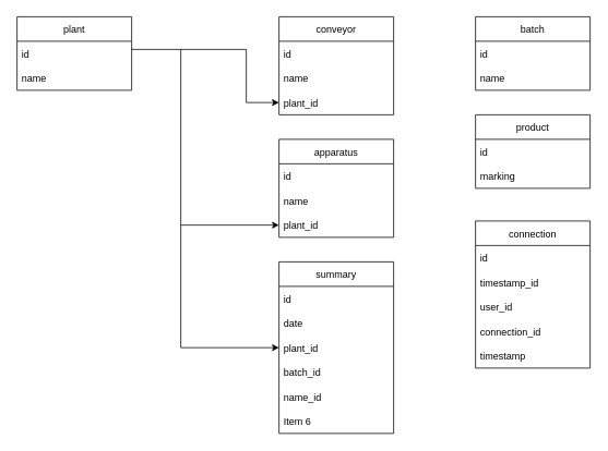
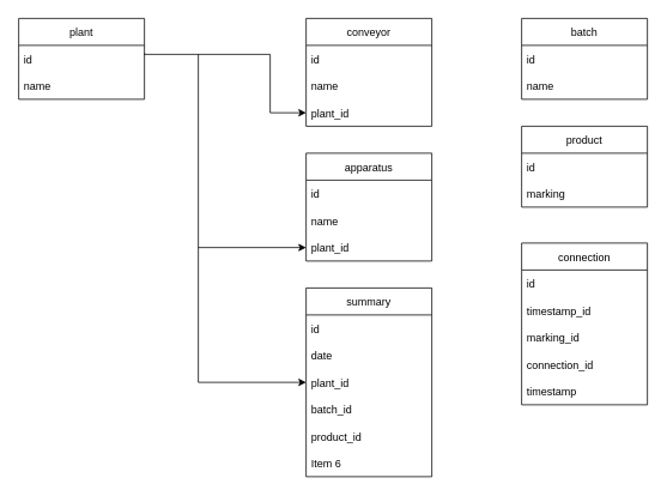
  <mxCell id="0" />
  <mxCell id="1" parent="0" />
  <mxCell id="2" value="apparatus" style="swimlane;fontStyle=0;childLayout=stackLayout;horizontal=1;startSize=30;horizontalStack=0;resizeParent=1;resizeParentMax=0;resizeLast=0;collapsible=1;marginBottom=0;" vertex="1" parent="1"><mxGeometry x="340" y="170" width="140" height="120" as="geometry" /></mxCell>
  <mxCell id="3" value="id" style="text;strokeColor=none;fillColor=none;align=left;verticalAlign=middle;spacingLeft=4;spacingRight=4;overflow=hidden;points=[[0,0.5],[1,0.5]];portConstraint=eastwest;rotatable=0;" vertex="1" parent="2"><mxGeometry y="30" width="140" height="30" as="geometry" /></mxCell>
  <mxCell id="4" value="name" style="text;strokeColor=none;fillColor=none;align=left;verticalAlign=middle;spacingLeft=4;spacingRight=4;overflow=hidden;points=[[0,0.5],[1,0.5]];portConstraint=eastwest;rotatable=0;" vertex="1" parent="2"><mxGeometry y="60" width="140" height="30" as="geometry" /></mxCell>
  <mxCell id="5" value="plant_id" style="text;strokeColor=none;fillColor=none;align=left;verticalAlign=middle;spacingLeft=4;spacingRight=4;overflow=hidden;points=[[0,0.5],[1,0.5]];portConstraint=eastwest;rotatable=0;" vertex="1" parent="2"><mxGeometry y="90" width="140" height="30" as="geometry" /></mxCell>
  <mxCell id="6" value="plant" style="swimlane;fontStyle=0;childLayout=stackLayout;horizontal=1;startSize=30;horizontalStack=0;resizeParent=1;resizeParentMax=0;resizeLast=0;collapsible=1;marginBottom=0;" vertex="1" parent="1"><mxGeometry x="20" y="20" width="140" height="90" as="geometry" /></mxCell>
  <mxCell id="7" value="id" style="text;strokeColor=none;fillColor=none;align=left;verticalAlign=middle;spacingLeft=4;spacingRight=4;overflow=hidden;points=[[0,0.5],[1,0.5]];portConstraint=eastwest;rotatable=0;" vertex="1" parent="6"><mxGeometry y="30" width="140" height="30" as="geometry" /></mxCell>
  <mxCell id="8" value="name" style="text;strokeColor=none;fillColor=none;align=left;verticalAlign=middle;spacingLeft=4;spacingRight=4;overflow=hidden;points=[[0,0.5],[1,0.5]];portConstraint=eastwest;rotatable=0;" vertex="1" parent="6"><mxGeometry y="60" width="140" height="30" as="geometry" /></mxCell>
  <mxCell id="9" value="conveyor" style="swimlane;fontStyle=0;childLayout=stackLayout;horizontal=1;startSize=30;horizontalStack=0;resizeParent=1;resizeParentMax=0;resizeLast=0;collapsible=1;marginBottom=0;" vertex="1" parent="1"><mxGeometry x="340" y="20" width="140" height="120" as="geometry" /></mxCell>
  <mxCell id="10" value="id" style="text;strokeColor=none;fillColor=none;align=left;verticalAlign=middle;spacingLeft=4;spacingRight=4;overflow=hidden;points=[[0,0.5],[1,0.5]];portConstraint=eastwest;rotatable=0;" vertex="1" parent="9"><mxGeometry y="30" width="140" height="30" as="geometry" /></mxCell>
  <mxCell id="11" value="name" style="text;strokeColor=none;fillColor=none;align=left;verticalAlign=middle;spacingLeft=4;spacingRight=4;overflow=hidden;points=[[0,0.5],[1,0.5]];portConstraint=eastwest;rotatable=0;" vertex="1" parent="9"><mxGeometry y="60" width="140" height="30" as="geometry" /></mxCell>
  <mxCell id="12" value="plant_id" style="text;strokeColor=none;fillColor=none;align=left;verticalAlign=middle;spacingLeft=4;spacingRight=4;overflow=hidden;points=[[0,0.5],[1,0.5]];portConstraint=eastwest;rotatable=0;" vertex="1" parent="9"><mxGeometry y="90" width="140" height="30" as="geometry" /></mxCell>
  <mxCell id="13" value="" style="edgeStyle=orthogonalEdgeStyle;rounded=0;orthogonalLoop=1;jettySize=auto;html=1;exitX=1;exitY=0.3;exitDx=0;exitDy=0;exitPerimeter=0;" edge="1" parent="1" source="7" target="12"><mxGeometry relative="1" as="geometry"><Array as="points"><mxPoint x="160" y="60" /><mxPoint x="300" y="60" /><mxPoint x="300" y="125" /></Array></mxGeometry></mxCell>
  <mxCell id="14" value="summary" style="swimlane;fontStyle=0;childLayout=stackLayout;horizontal=1;startSize=30;horizontalStack=0;resizeParent=1;resizeParentMax=0;resizeLast=0;collapsible=1;marginBottom=0;" vertex="1" parent="1"><mxGeometry x="340" y="320" width="140" height="210" as="geometry" /></mxCell>
  <mxCell id="15" value="id" style="text;strokeColor=none;fillColor=none;align=left;verticalAlign=middle;spacingLeft=4;spacingRight=4;overflow=hidden;points=[[0,0.5],[1,0.5]];portConstraint=eastwest;rotatable=0;" vertex="1" parent="14"><mxGeometry y="30" width="140" height="30" as="geometry" /></mxCell>
  <mxCell id="16" value="date" style="text;strokeColor=none;fillColor=none;align=left;verticalAlign=middle;spacingLeft=4;spacingRight=4;overflow=hidden;points=[[0,0.5],[1,0.5]];portConstraint=eastwest;rotatable=0;" vertex="1" parent="14"><mxGeometry y="60" width="140" height="30" as="geometry" /></mxCell>
  <mxCell id="17" value="plant_id" style="text;strokeColor=none;fillColor=none;align=left;verticalAlign=middle;spacingLeft=4;spacingRight=4;overflow=hidden;points=[[0,0.5],[1,0.5]];portConstraint=eastwest;rotatable=0;" vertex="1" parent="14"><mxGeometry y="90" width="140" height="30" as="geometry" /></mxCell>
  <mxCell id="18" value="batch_id" style="text;strokeColor=none;fillColor=none;align=left;verticalAlign=middle;spacingLeft=4;spacingRight=4;overflow=hidden;points=[[0,0.5],[1,0.5]];portConstraint=eastwest;rotatable=0;" vertex="1" parent="14"><mxGeometry y="120" width="140" height="30" as="geometry" /></mxCell>
- <mxCell id="19" value="name_id" style="text;strokeColor=none;fillColor=none;align=left;verticalAlign=middle;spacingLeft=4;spacingRight=4;overflow=hidden;points=[[0,0.5],[1,0.5]];portConstraint=eastwest;rotatable=0;" vertex="1" parent="14"><mxGeometry y="150" width="140" height="30" as="geometry" /></mxCell>
+ <mxCell id="19" value="product_id" style="text;strokeColor=none;fillColor=none;align=left;verticalAlign=middle;spacingLeft=4;spacingRight=4;overflow=hidden;points=[[0,0.5],[1,0.5]];portConstraint=eastwest;rotatable=0;" vertex="1" parent="14"><mxGeometry y="150" width="140" height="30" as="geometry" /></mxCell>
  <mxCell id="20" value="Item 6" style="text;strokeColor=none;fillColor=none;align=left;verticalAlign=middle;spacingLeft=4;spacingRight=4;overflow=hidden;points=[[0,0.5],[1,0.5]];portConstraint=eastwest;rotatable=0;" vertex="1" parent="14"><mxGeometry y="180" width="140" height="30" as="geometry" /></mxCell>
  <mxCell id="21" value="" style="endArrow=classic;html=1;rounded=0;entryX=0;entryY=0.5;entryDx=0;entryDy=0;" edge="1" parent="1" target="17"><mxGeometry width="50" height="50" relative="1" as="geometry"><mxPoint x="220" y="60" as="sourcePoint" /><mxPoint x="420" y="350" as="targetPoint" /><Array as="points"><mxPoint x="220" y="425" /></Array></mxGeometry></mxCell>
  <mxCell id="22" value="" style="endArrow=classic;html=1;rounded=0;entryX=0;entryY=0.5;entryDx=0;entryDy=0;" edge="1" parent="1" target="5"><mxGeometry width="50" height="50" relative="1" as="geometry"><mxPoint x="220" y="275" as="sourcePoint" /><mxPoint x="420" y="350" as="targetPoint" /><Array as="points" /></mxGeometry></mxCell>
  <mxCell id="23" value="batch" style="swimlane;fontStyle=0;childLayout=stackLayout;horizontal=1;startSize=30;horizontalStack=0;resizeParent=1;resizeParentMax=0;resizeLast=0;collapsible=1;marginBottom=0;" vertex="1" parent="1"><mxGeometry x="580" y="20" width="140" height="90" as="geometry" /></mxCell>
  <mxCell id="24" value="id" style="text;strokeColor=none;fillColor=none;align=left;verticalAlign=middle;spacingLeft=4;spacingRight=4;overflow=hidden;points=[[0,0.5],[1,0.5]];portConstraint=eastwest;rotatable=0;" vertex="1" parent="23"><mxGeometry y="30" width="140" height="30" as="geometry" /></mxCell>
  <mxCell id="25" value="name" style="text;strokeColor=none;fillColor=none;align=left;verticalAlign=middle;spacingLeft=4;spacingRight=4;overflow=hidden;points=[[0,0.5],[1,0.5]];portConstraint=eastwest;rotatable=0;" vertex="1" parent="23"><mxGeometry y="60" width="140" height="30" as="geometry" /></mxCell>
  <mxCell id="26" value="connection" style="swimlane;fontStyle=0;childLayout=stackLayout;horizontal=1;startSize=30;horizontalStack=0;resizeParent=1;resizeParentMax=0;resizeLast=0;collapsible=1;marginBottom=0;" vertex="1" parent="1"><mxGeometry x="580" y="270" width="140" height="180" as="geometry" /></mxCell>
  <mxCell id="27" value="id" style="text;strokeColor=none;fillColor=none;align=left;verticalAlign=middle;spacingLeft=4;spacingRight=4;overflow=hidden;points=[[0,0.5],[1,0.5]];portConstraint=eastwest;rotatable=0;" vertex="1" parent="26"><mxGeometry y="30" width="140" height="30" as="geometry" /></mxCell>
  <mxCell id="28" value="timestamp_id" style="text;strokeColor=none;fillColor=none;align=left;verticalAlign=middle;spacingLeft=4;spacingRight=4;overflow=hidden;points=[[0,0.5],[1,0.5]];portConstraint=eastwest;rotatable=0;" vertex="1" parent="26"><mxGeometry y="60" width="140" height="30" as="geometry" /></mxCell>
- <mxCell id="29" value="user_id" style="text;strokeColor=none;fillColor=none;align=left;verticalAlign=middle;spacingLeft=4;spacingRight=4;overflow=hidden;points=[[0,0.5],[1,0.5]];portConstraint=eastwest;rotatable=0;" vertex="1" parent="26"><mxGeometry y="90" width="140" height="30" as="geometry" /></mxCell>
+ <mxCell id="29" value="marking_id" style="text;strokeColor=none;fillColor=none;align=left;verticalAlign=middle;spacingLeft=4;spacingRight=4;overflow=hidden;points=[[0,0.5],[1,0.5]];portConstraint=eastwest;rotatable=0;" vertex="1" parent="26"><mxGeometry y="90" width="140" height="30" as="geometry" /></mxCell>
  <mxCell id="30" value="connection_id" style="text;strokeColor=none;fillColor=none;align=left;verticalAlign=middle;spacingLeft=4;spacingRight=4;overflow=hidden;points=[[0,0.5],[1,0.5]];portConstraint=eastwest;rotatable=0;" vertex="1" parent="26"><mxGeometry y="120" width="140" height="30" as="geometry" /></mxCell>
  <mxCell id="31" value="timestamp" style="text;strokeColor=none;fillColor=none;align=left;verticalAlign=middle;spacingLeft=4;spacingRight=4;overflow=hidden;points=[[0,0.5],[1,0.5]];portConstraint=eastwest;rotatable=0;" vertex="1" parent="26"><mxGeometry y="150" width="140" height="30" as="geometry" /></mxCell>
  <mxCell id="32" value="product" style="swimlane;fontStyle=0;childLayout=stackLayout;horizontal=1;startSize=30;horizontalStack=0;resizeParent=1;resizeParentMax=0;resizeLast=0;collapsible=1;marginBottom=0;" vertex="1" parent="1"><mxGeometry x="580" y="140" width="140" height="90" as="geometry" /></mxCell>
  <mxCell id="33" value="id" style="text;strokeColor=none;fillColor=none;align=left;verticalAlign=middle;spacingLeft=4;spacingRight=4;overflow=hidden;points=[[0,0.5],[1,0.5]];portConstraint=eastwest;rotatable=0;" vertex="1" parent="32"><mxGeometry y="30" width="140" height="30" as="geometry" /></mxCell>
  <mxCell id="34" value="marking" style="text;strokeColor=none;fillColor=none;align=left;verticalAlign=middle;spacingLeft=4;spacingRight=4;overflow=hidden;points=[[0,0.5],[1,0.5]];portConstraint=eastwest;rotatable=0;" vertex="1" parent="32"><mxGeometry y="60" width="140" height="30" as="geometry" /></mxCell>
